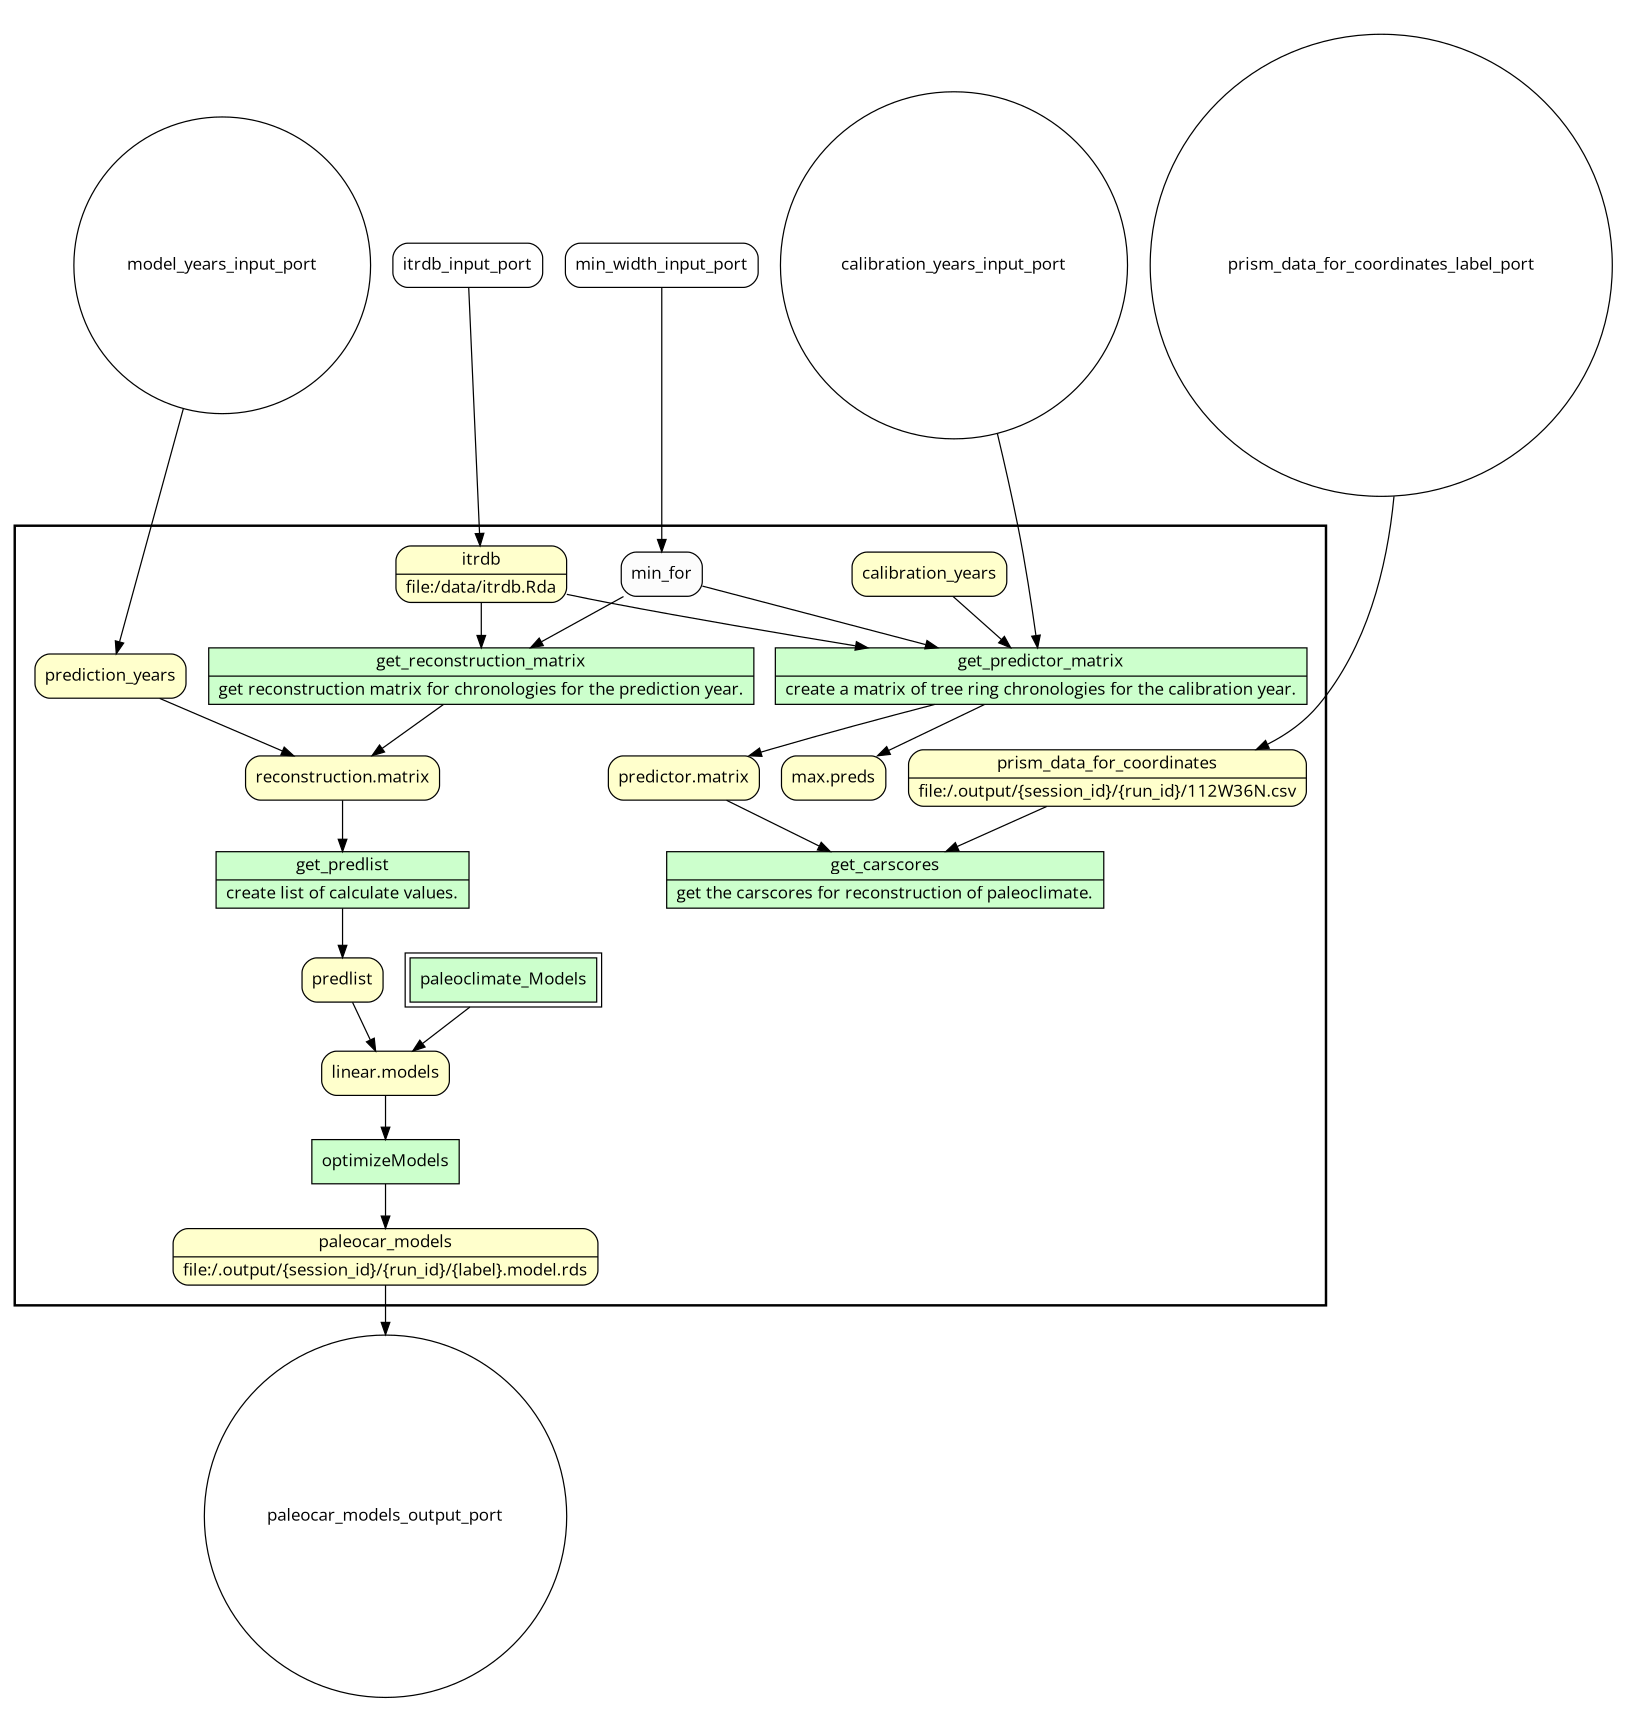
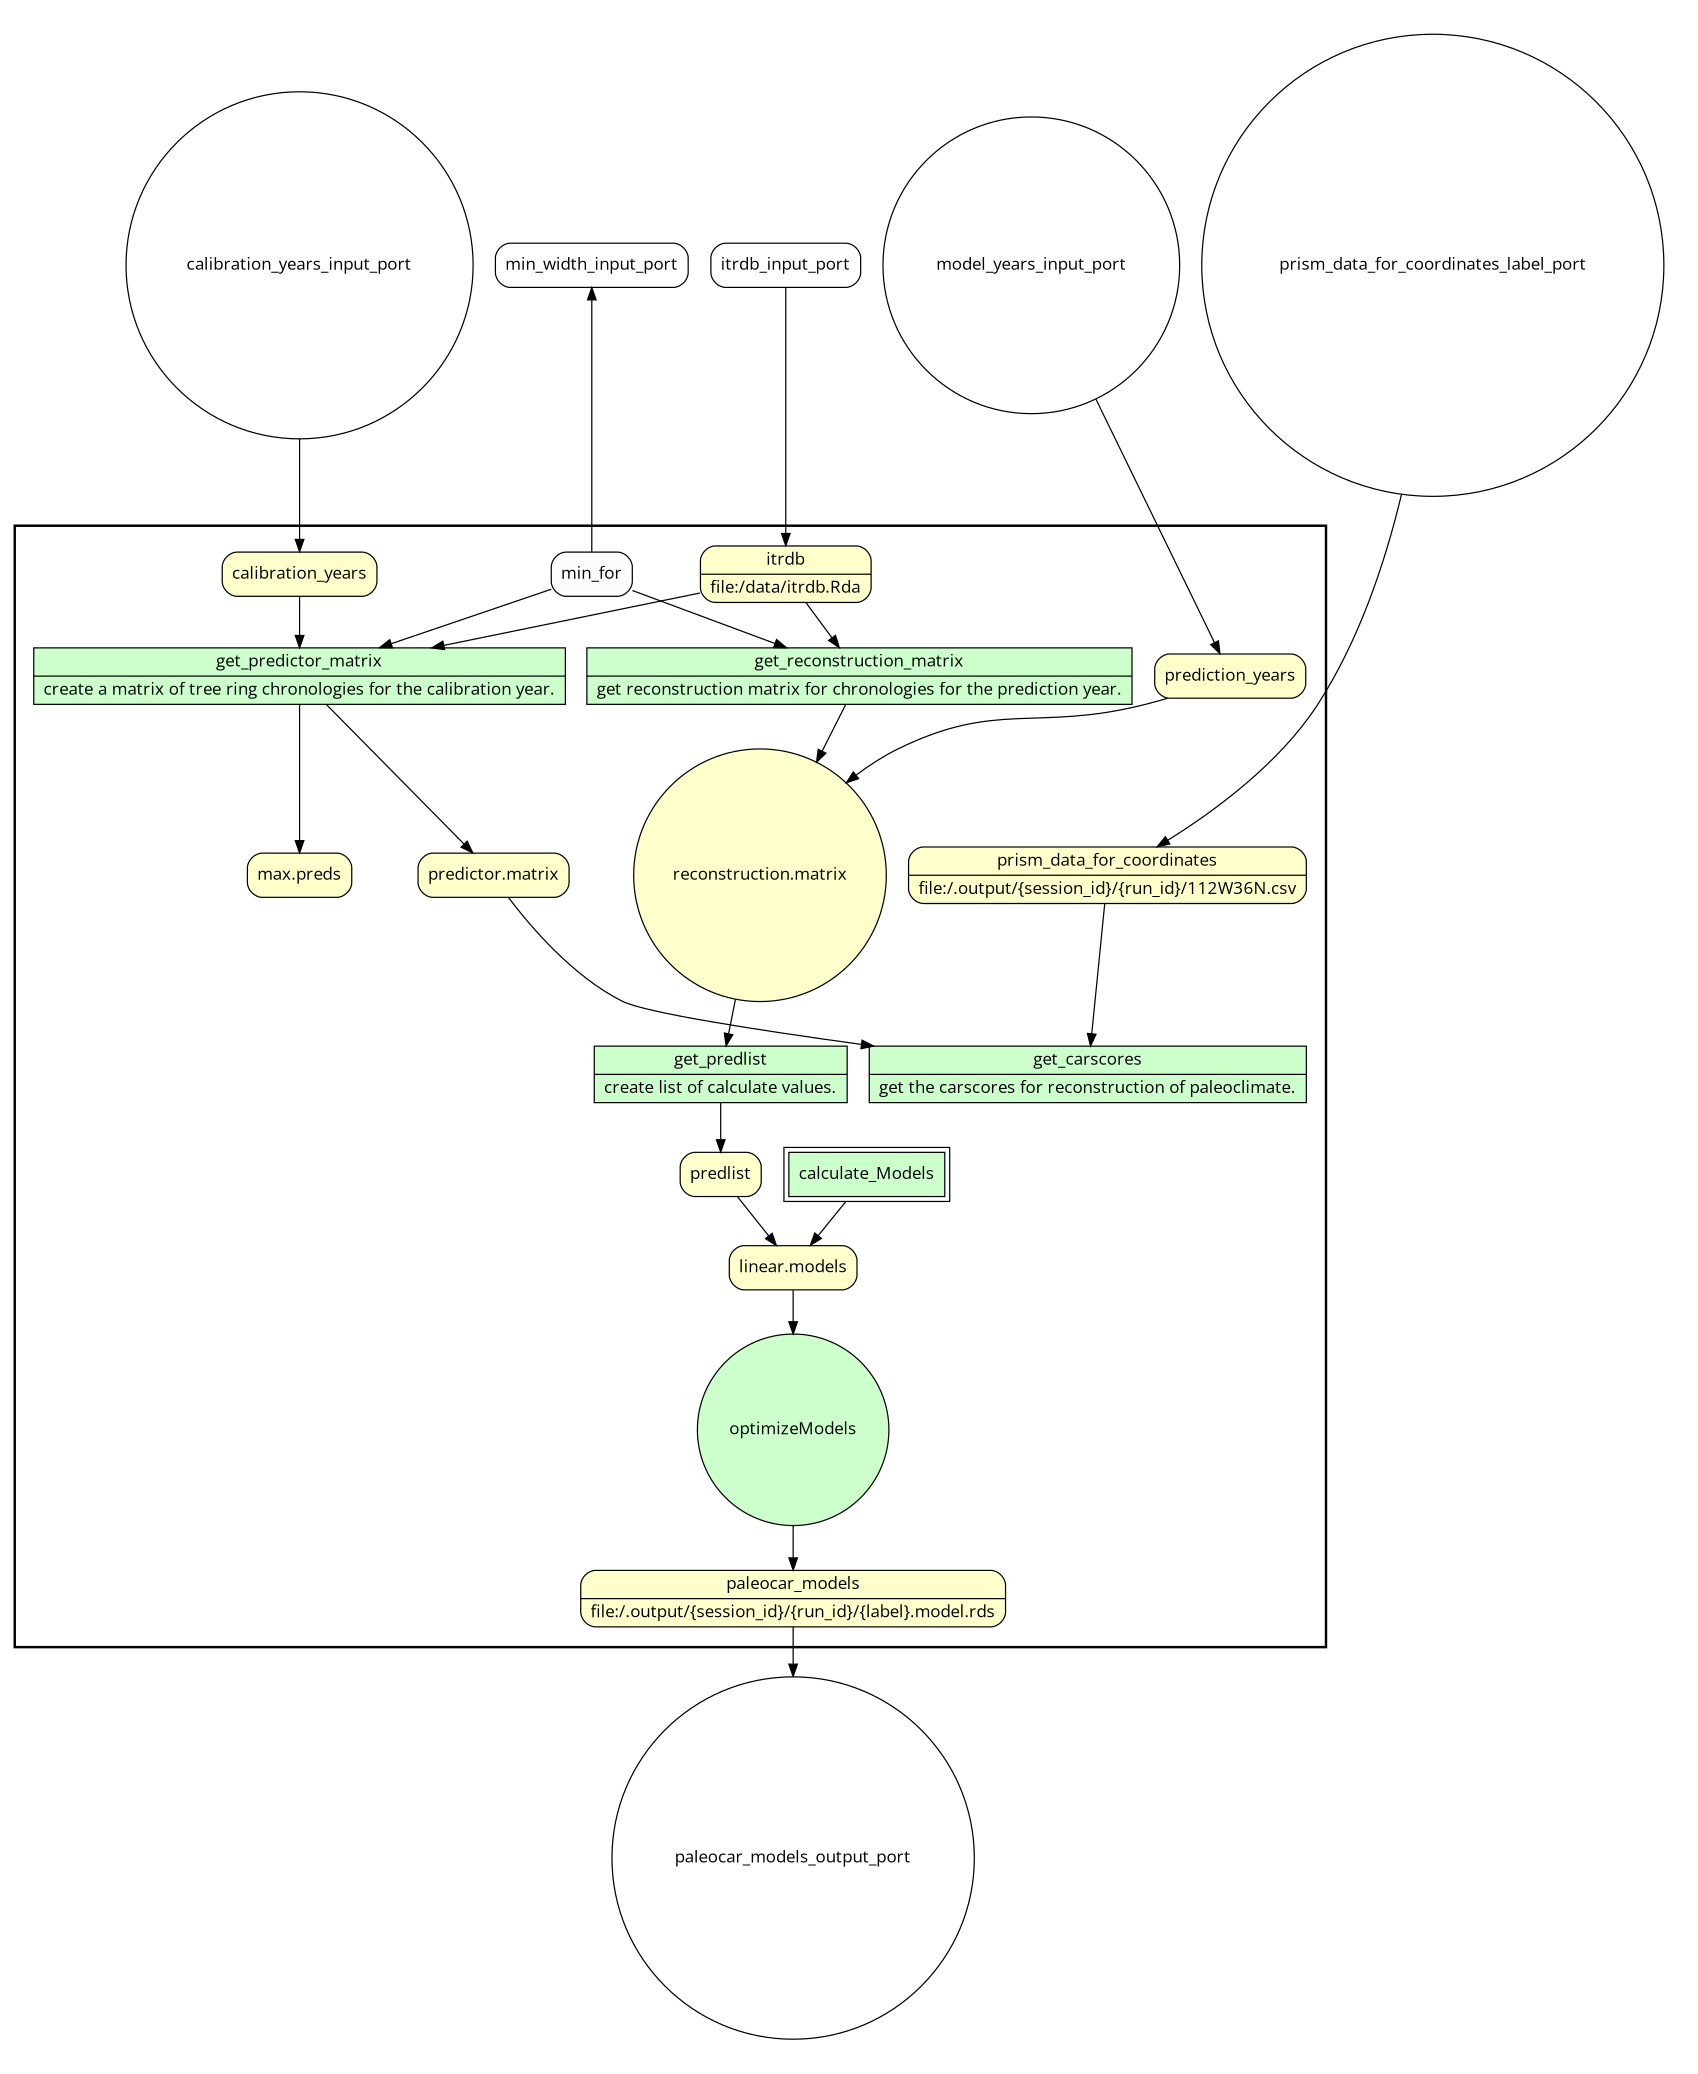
  digraph {
    fontname="Open Sans"
    fontsize=18
    labelloc=t
    rankdir=TB
    node [fillcolor="#FFFFCC" fontname="Open Sans" peripheries=1 shape=box style="rounded,filled"]
    edge [fontname="Open Sans"]
    n1 [fillcolor="#CCFFCC" label="{<f0> get_predictor_matrix |<f1> create a matrix of tree ring chronologies for the calibration year.}" rankdir=LR shape=record style=filled]
    "predictor.matrix"
    "max.preds"
    n4 [fillcolor="#CCFFCC" label="{<f0> get_reconstruction_matrix |<f1> get reconstruction matrix for chronologies for the prediction year.}" rankdir=LR shape=record style=filled]
-   "reconstruction.matrix"
+   "reconstruction.matrix" [shape=circle]
    n6 [fillcolor="#CCFFCC" label="{<f0> get_predlist |<f1> create list of calculate values.}" rankdir=LR shape=record style=filled]
    predlist
    n8 [fillcolor="#CCFFCC" label="{<f0> get_carscores |<f1> get the carscores for reconstruction of paleoclimate.}" rankdir=LR shape=record style=filled]
-   optimizeModels [fillcolor="#CCFFCC" style=filled]
+   optimizeModels [fillcolor="#CCFFCC" shape=circle style=filled]
    n10 [label="{<f0> paleocar_models |<f1> file\:/.output/\{session_id\}/\{run_id\}/\{label\}.model.rds}" rankdir=LR shape=record]
-   calculate_Models [fillcolor="#CCFFCC" peripheries=2 style=filled label=paleoclimate_Models]
+   calculate_Models [fillcolor="#CCFFCC" peripheries=2 style=filled]
    "linear.models"
    n13 [label="{<f0> itrdb |<f1> file\:/data/itrdb.Rda}" rankdir=LR shape=record]
    calibration_years
    prediction_years
    n16 [label="{<f0> prism_data_for_coordinates |<f1> file\:/.output/\{session_id\}/\{run_id\}/112W36N.csv}" rankdir=LR shape=record]
    n17 [fillcolor="#FCFCFC" label=min_for]
    n18 [fillcolor="#FFFFFF" label=model_years_input_port shape=circle width=0.2]
    n19 [fillcolor="#FFFFFF" label=prism_data_for_coordinates_label_port shape=circle width=0.2]
    itrdb_input_port [fillcolor="#FFFFFF" width=0.2]
    calibration_years_input_port [fillcolor="#FFFFFF" shape=circle width=0.2]
    min_width_input_port [fillcolor="#FFFFFF" width=0.2]
    paleocar_models_output_port [fillcolor="#FFFFFF" shape=circle width=0.2]
    subgraph cluster_1 {
      color=black
      penwidth=2
      subgraph cluster_2 {
        color=black
        penwidth=0
        n1
        "predictor.matrix"
        "max.preds"
        n4
        "reconstruction.matrix"
        n6
        predlist
        n8
        optimizeModels
        n10
        calculate_Models
        "linear.models"
        n13
        calibration_years
        prediction_years
        n16
        n17
      }
    }
    subgraph cluster_3 {
      penwidth=0
      subgraph cluster_4 {
        penwidth=0
        paleocar_models_output_port
      }
    }
    subgraph cluster_5 {
      penwidth=0
      subgraph cluster_6 {
        penwidth=0
        n18
        n19
        itrdb_input_port
        calibration_years_input_port
        min_width_input_port
      }
    }
    n1 -> "predictor.matrix"
    n1 -> "max.preds"
    "predictor.matrix" -> n8
    n4 -> "reconstruction.matrix"
    "reconstruction.matrix" -> n6
    n6 -> predlist
    predlist -> "linear.models"
    optimizeModels -> n10
    n10 -> paleocar_models_output_port
    calculate_Models -> "linear.models"
    "linear.models" -> optimizeModels
    n13 -> n1
    n13 -> n4
    calibration_years -> n1
    prediction_years -> "reconstruction.matrix"
    n16 -> n8
    n17 -> n1
    n17 -> n4
    n18 -> prediction_years
    n19 -> n16
    itrdb_input_port -> n13
-   calibration_years_input_port -> n1
-   min_width_input_port -> n17
+   calibration_years_input_port -> calibration_years
+   n17 -> min_width_input_port
  }
